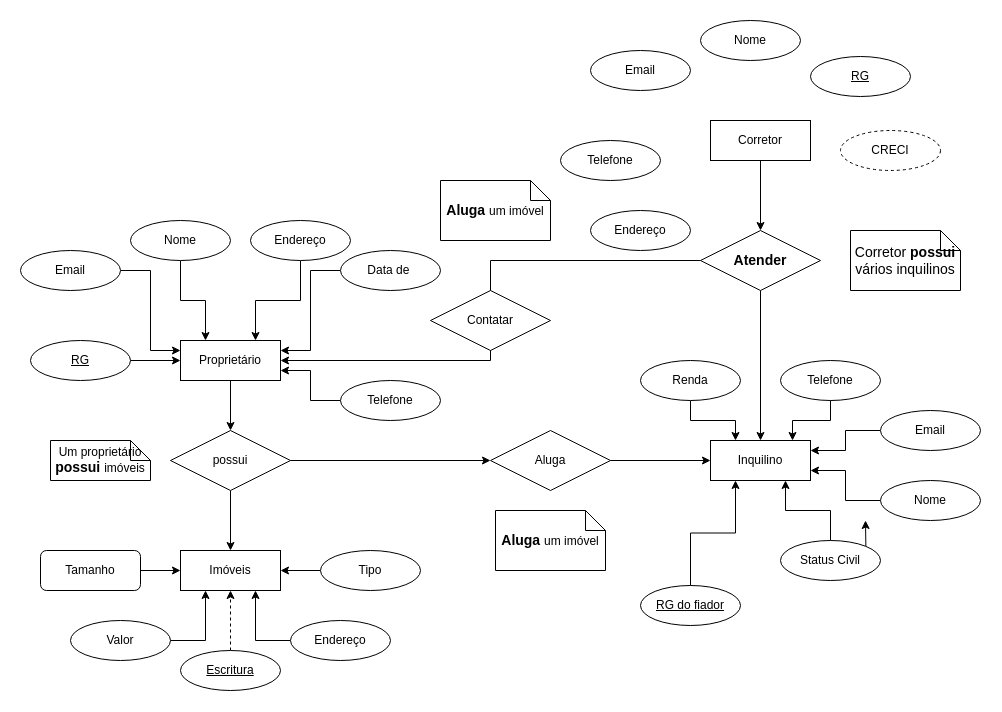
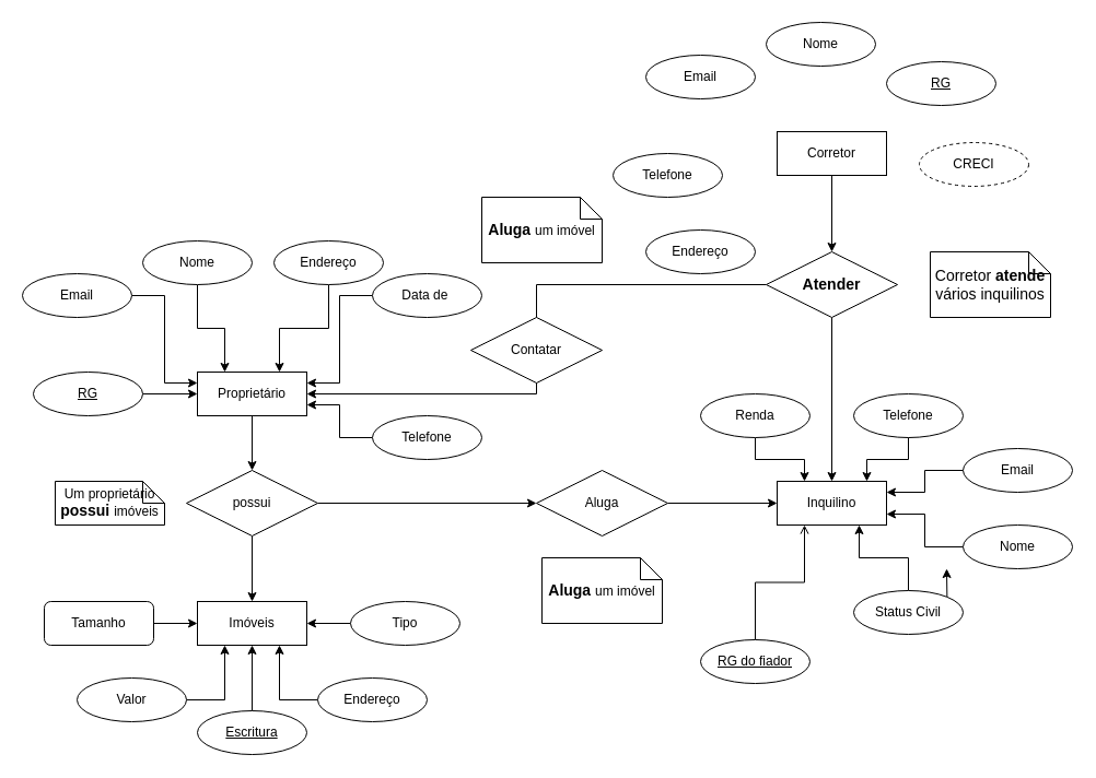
  <mxCell id="0" />
  <mxCell id="1" parent="0" />
  <mxCell id="2" style="edgeStyle=orthogonalEdgeStyle;rounded=0;orthogonalLoop=1;jettySize=auto;html=1;entryX=0.5;entryY=0;entryDx=0;entryDy=0;" edge="1" parent="1" source="3" target="8"><mxGeometry relative="1" as="geometry" /></mxCell>
  <mxCell id="3" value="Proprietá&lt;span style=&quot;background-color: transparent; color: light-dark(rgb(0, 0, 0), rgb(255, 255, 255));&quot;&gt;rio&lt;/span&gt;" style="whiteSpace=wrap;html=1;align=center;" vertex="1" parent="1"><mxGeometry x="180" y="340" width="100" height="40" as="geometry" /></mxCell>
  <mxCell id="4" value="Um proprietário &lt;b&gt;&lt;font style=&quot;font-size: 14px;&quot;&gt;possui &lt;/font&gt;&lt;/b&gt;imóveis" style="shape=note;size=20;whiteSpace=wrap;html=1;" vertex="1" parent="1"><mxGeometry x="50" y="440" width="100" height="40" as="geometry" /></mxCell>
  <mxCell id="5" value="Imóveis" style="whiteSpace=wrap;html=1;align=center;" vertex="1" parent="1"><mxGeometry x="180" y="550" width="100" height="40" as="geometry" /></mxCell>
  <mxCell id="6" value="" style="edgeStyle=orthogonalEdgeStyle;rounded=0;orthogonalLoop=1;jettySize=auto;html=1;" edge="1" parent="1" source="8" target="5"><mxGeometry relative="1" as="geometry" /></mxCell>
  <mxCell id="7" style="edgeStyle=orthogonalEdgeStyle;rounded=0;orthogonalLoop=1;jettySize=auto;html=1;entryX=0;entryY=0.5;entryDx=0;entryDy=0;" edge="1" parent="1" source="8" target="30"><mxGeometry relative="1" as="geometry" /></mxCell>
  <mxCell id="8" value="possui" style="shape=rhombus;perimeter=rhombusPerimeter;whiteSpace=wrap;html=1;align=center;" vertex="1" parent="1"><mxGeometry x="170" y="430" width="120" height="60" as="geometry" /></mxCell>
  <mxCell id="9" style="edgeStyle=orthogonalEdgeStyle;rounded=0;orthogonalLoop=1;jettySize=auto;html=1;entryX=0;entryY=0.5;entryDx=0;entryDy=0;" edge="1" parent="1" source="10" target="3"><mxGeometry relative="1" as="geometry" /></mxCell>
  <mxCell id="10" value="RG" style="ellipse;whiteSpace=wrap;html=1;align=center;fontStyle=4;" vertex="1" parent="1"><mxGeometry x="30" y="340" width="100" height="40" as="geometry" /></mxCell>
  <mxCell id="11" value="" style="edgeStyle=orthogonalEdgeStyle;rounded=0;orthogonalLoop=1;jettySize=auto;html=1;entryX=0.25;entryY=0;entryDx=0;entryDy=0;" edge="1" parent="1" source="12" target="3"><mxGeometry relative="1" as="geometry" /></mxCell>
  <mxCell id="12" value="Nome" style="ellipse;whiteSpace=wrap;html=1;align=center;" vertex="1" parent="1"><mxGeometry x="130" y="220" width="100" height="40" as="geometry" /></mxCell>
  <mxCell id="13" style="edgeStyle=orthogonalEdgeStyle;rounded=0;orthogonalLoop=1;jettySize=auto;html=1;entryX=1;entryY=0.25;entryDx=0;entryDy=0;" edge="1" parent="1" source="14" target="3"><mxGeometry relative="1" as="geometry" /></mxCell>
  <mxCell id="14" value="Data de&amp;nbsp;" style="ellipse;whiteSpace=wrap;html=1;align=center;" vertex="1" parent="1"><mxGeometry x="340" y="250" width="100" height="40" as="geometry" /></mxCell>
  <mxCell id="15" style="edgeStyle=orthogonalEdgeStyle;rounded=0;orthogonalLoop=1;jettySize=auto;html=1;entryX=1;entryY=0.75;entryDx=0;entryDy=0;" edge="1" parent="1" source="16" target="3"><mxGeometry relative="1" as="geometry" /></mxCell>
  <mxCell id="16" value="Telefone" style="ellipse;whiteSpace=wrap;html=1;align=center;" vertex="1" parent="1"><mxGeometry x="340" y="380" width="100" height="40" as="geometry" /></mxCell>
  <mxCell id="17" style="edgeStyle=orthogonalEdgeStyle;rounded=0;orthogonalLoop=1;jettySize=auto;html=1;entryX=0;entryY=0.25;entryDx=0;entryDy=0;" edge="1" parent="1" source="18" target="3"><mxGeometry relative="1" as="geometry" /></mxCell>
  <mxCell id="18" value="Email" style="ellipse;whiteSpace=wrap;html=1;align=center;" vertex="1" parent="1"><mxGeometry x="20" y="250" width="100" height="40" as="geometry" /></mxCell>
  <mxCell id="19" style="edgeStyle=orthogonalEdgeStyle;rounded=0;orthogonalLoop=1;jettySize=auto;html=1;entryX=0.75;entryY=0;entryDx=0;entryDy=0;" edge="1" parent="1" source="20" target="3"><mxGeometry relative="1" as="geometry" /></mxCell>
  <mxCell id="20" value="Endereço" style="ellipse;whiteSpace=wrap;html=1;align=center;" vertex="1" parent="1"><mxGeometry x="250" y="220" width="100" height="40" as="geometry" /></mxCell>
  <mxCell id="21" style="edgeStyle=orthogonalEdgeStyle;rounded=0;orthogonalLoop=1;jettySize=auto;html=1;entryX=0.75;entryY=1;entryDx=0;entryDy=0;" edge="1" parent="1" source="22" target="5"><mxGeometry relative="1" as="geometry" /></mxCell>
  <mxCell id="22" value="Endereço" style="ellipse;whiteSpace=wrap;html=1;align=center;" vertex="1" parent="1"><mxGeometry x="290" y="620" width="100" height="40" as="geometry" /></mxCell>
  <mxCell id="23" style="edgeStyle=orthogonalEdgeStyle;rounded=0;orthogonalLoop=1;jettySize=auto;html=1;entryX=0.25;entryY=1;entryDx=0;entryDy=0;" edge="1" parent="1" source="24" target="5"><mxGeometry relative="1" as="geometry" /></mxCell>
  <mxCell id="24" value="Valor" style="ellipse;whiteSpace=wrap;html=1;align=center;" vertex="1" parent="1"><mxGeometry x="70" y="620" width="100" height="40" as="geometry" /></mxCell>
  <mxCell id="25" style="edgeStyle=orthogonalEdgeStyle;rounded=0;orthogonalLoop=1;jettySize=auto;html=1;entryX=1;entryY=0.5;entryDx=0;entryDy=0;" edge="1" parent="1" source="26" target="5"><mxGeometry relative="1" as="geometry" /></mxCell>
  <mxCell id="26" value="Tipo" style="ellipse;whiteSpace=wrap;html=1;align=center;" vertex="1" parent="1"><mxGeometry x="320" y="550" width="100" height="40" as="geometry" /></mxCell>
  <mxCell id="27" style="edgeStyle=orthogonalEdgeStyle;rounded=0;orthogonalLoop=1;jettySize=auto;html=1;" edge="1" parent="1" source="28" target="5"><mxGeometry relative="1" as="geometry" /></mxCell>
  <mxCell id="28" value="Tamanho" style="whiteSpace=wrap;html=1;align=center;rounded=1;" vertex="1" parent="1"><mxGeometry x="40" y="550" width="100" height="40" as="geometry" /></mxCell>
  <mxCell id="29" style="edgeStyle=orthogonalEdgeStyle;rounded=0;orthogonalLoop=1;jettySize=auto;html=1;entryX=0;entryY=0.5;entryDx=0;entryDy=0;" edge="1" parent="1" source="30" target="32"><mxGeometry relative="1" as="geometry" /></mxCell>
  <mxCell id="30" value="Aluga" style="shape=rhombus;perimeter=rhombusPerimeter;whiteSpace=wrap;html=1;align=center;" vertex="1" parent="1"><mxGeometry x="490" y="430" width="120" height="60" as="geometry" /></mxCell>
  <mxCell id="31" value="&lt;b&gt;&lt;font style=&quot;font-size: 14px;&quot;&gt;Aluga &lt;/font&gt;&lt;/b&gt;um imóvel" style="shape=note;size=20;whiteSpace=wrap;html=1;" vertex="1" parent="1"><mxGeometry x="495" y="510" width="110" height="60" as="geometry" /></mxCell>
  <mxCell id="32" value="Inquilino" style="whiteSpace=wrap;html=1;align=center;" vertex="1" parent="1"><mxGeometry x="710" y="440" width="100" height="40" as="geometry" /></mxCell>
  <mxCell id="33" style="edgeStyle=orthogonalEdgeStyle;rounded=0;orthogonalLoop=1;jettySize=auto;html=1;entryX=0.25;entryY=0;entryDx=0;entryDy=0;" edge="1" parent="1" source="34" target="32"><mxGeometry relative="1" as="geometry" /></mxCell>
  <mxCell id="34" value="Renda" style="ellipse;whiteSpace=wrap;html=1;align=center;" vertex="1" parent="1"><mxGeometry x="640" y="360" width="100" height="40" as="geometry" /></mxCell>
  <mxCell id="35" value="Telefone" style="ellipse;whiteSpace=wrap;html=1;align=center;" vertex="1" parent="1"><mxGeometry x="780" y="360" width="100" height="40" as="geometry" /></mxCell>
  <mxCell id="36" style="edgeStyle=orthogonalEdgeStyle;rounded=0;orthogonalLoop=1;jettySize=auto;html=1;exitX=1;exitY=0;exitDx=0;exitDy=0;" edge="1" parent="1" source="38"><mxGeometry relative="1" as="geometry"><mxPoint x="865" y="520" as="targetPoint" /></mxGeometry></mxCell>
  <mxCell id="37" style="edgeStyle=orthogonalEdgeStyle;rounded=0;orthogonalLoop=1;jettySize=auto;html=1;entryX=0.75;entryY=1;entryDx=0;entryDy=0;" edge="1" parent="1" source="38" target="32"><mxGeometry relative="1" as="geometry" /></mxCell>
  <mxCell id="38" value="Status Civil" style="ellipse;whiteSpace=wrap;html=1;align=center;" vertex="1" parent="1"><mxGeometry x="780" y="540" width="100" height="40" as="geometry" /></mxCell>
  <mxCell id="39" style="edgeStyle=orthogonalEdgeStyle;rounded=0;orthogonalLoop=1;jettySize=auto;html=1;entryX=1;entryY=0.25;entryDx=0;entryDy=0;" edge="1" parent="1" source="40" target="32"><mxGeometry relative="1" as="geometry" /></mxCell>
  <mxCell id="40" value="Email" style="ellipse;whiteSpace=wrap;html=1;align=center;" vertex="1" parent="1"><mxGeometry x="880" y="410" width="100" height="40" as="geometry" /></mxCell>
  <mxCell id="41" style="edgeStyle=orthogonalEdgeStyle;rounded=0;orthogonalLoop=1;jettySize=auto;html=1;entryX=1;entryY=0.75;entryDx=0;entryDy=0;" edge="1" parent="1" source="42" target="32"><mxGeometry relative="1" as="geometry" /></mxCell>
  <mxCell id="42" value="Nome" style="ellipse;whiteSpace=wrap;html=1;align=center;" vertex="1" parent="1"><mxGeometry x="880" y="480" width="100" height="40" as="geometry" /></mxCell>
- <mxCell id="43" style="edgeStyle=orthogonalEdgeStyle;rounded=0;orthogonalLoop=1;jettySize=auto;html=1;entryX=0.5;entryY=1;entryDx=0;entryDy=0;dashed=1;" edge="1" parent="1" source="44" target="5"><mxGeometry relative="1" as="geometry" /></mxCell>
+ <mxCell id="43" style="edgeStyle=orthogonalEdgeStyle;rounded=0;orthogonalLoop=1;jettySize=auto;html=1;entryX=0.5;entryY=1;entryDx=0;entryDy=0;" edge="1" parent="1" source="44" target="5"><mxGeometry relative="1" as="geometry" /></mxCell>
  <mxCell id="44" value="Escritura" style="ellipse;whiteSpace=wrap;html=1;align=center;fontStyle=4;" vertex="1" parent="1"><mxGeometry x="180" y="650" width="100" height="40" as="geometry" /></mxCell>
  <mxCell id="45" style="edgeStyle=orthogonalEdgeStyle;rounded=0;orthogonalLoop=1;jettySize=auto;html=1;entryX=0.5;entryY=0;entryDx=0;entryDy=0;" edge="1" parent="1" source="46" target="50"><mxGeometry relative="1" as="geometry" /></mxCell>
  <mxCell id="46" value="Corretor" style="whiteSpace=wrap;html=1;align=center;" vertex="1" parent="1"><mxGeometry x="710" y="120" width="100" height="40" as="geometry" /></mxCell>
- <mxCell id="47" value="&lt;span style=&quot;font-size: 14px;&quot;&gt;Corretor &lt;b&gt;possui &lt;/b&gt;vários inquilinos&lt;/span&gt;" style="shape=note;size=20;whiteSpace=wrap;html=1;" vertex="1" parent="1"><mxGeometry x="850" y="230" width="110" height="60" as="geometry" /></mxCell>
+ <mxCell id="47" value="&lt;span style=&quot;font-size: 14px;&quot;&gt;Corretor &lt;b&gt;atende &lt;/b&gt;vários inquilinos&lt;/span&gt;" style="shape=note;size=20;whiteSpace=wrap;html=1;" vertex="1" parent="1"><mxGeometry x="850" y="230" width="110" height="60" as="geometry" /></mxCell>
  <mxCell id="48" style="edgeStyle=orthogonalEdgeStyle;rounded=0;orthogonalLoop=1;jettySize=auto;html=1;entryX=0.5;entryY=0;entryDx=0;entryDy=0;" edge="1" parent="1" source="50" target="32"><mxGeometry relative="1" as="geometry" /></mxCell>
  <mxCell id="49" style="edgeStyle=orthogonalEdgeStyle;rounded=0;orthogonalLoop=1;jettySize=auto;html=1;entryX=1;entryY=0.5;entryDx=0;entryDy=0;" edge="1" parent="1" source="50" target="3"><mxGeometry relative="1" as="geometry" /></mxCell>
  <mxCell id="50" value="&lt;b&gt;&lt;font style=&quot;font-size: 14px;&quot;&gt;Atender&lt;/font&gt;&lt;/b&gt;" style="shape=rhombus;perimeter=rhombusPerimeter;whiteSpace=wrap;html=1;align=center;" vertex="1" parent="1"><mxGeometry x="700" y="230" width="120" height="60" as="geometry" /></mxCell>
  <mxCell id="51" style="edgeStyle=orthogonalEdgeStyle;rounded=0;orthogonalLoop=1;jettySize=auto;html=1;entryX=0.82;entryY=0;entryDx=0;entryDy=0;entryPerimeter=0;" edge="1" parent="1" source="35" target="32"><mxGeometry relative="1" as="geometry" /></mxCell>
  <mxCell id="52" value="Te&lt;span style=&quot;color: rgba(0, 0, 0, 0); font-family: monospace; font-size: 0px; text-align: start; text-wrap-mode: nowrap;&quot;&gt;%3CmxGraphModel%3E%3Croot%3E%3CmxCell%20id%3D%220%22%2F%3E%3CmxCell%20id%3D%221%22%20parent%3D%220%22%2F%3E%3CmxCell%20id%3D%222%22%20value%3D%22Nome%22%20style%3D%22ellipse%3BwhiteSpace%3Dwrap%3Bhtml%3D1%3Balign%3Dcenter%3B%22%20vertex%3D%221%22%20parent%3D%221%22%3E%3CmxGeometry%20x%3D%22700%22%20y%3D%22-640%22%20width%3D%22100%22%20height%3D%2240%22%20as%3D%22geometry%22%2F%3E%3C%2FmxCell%3E%3C%2Froot%3E%3C%2FmxGraphModel%3E&lt;/span&gt;lefone" style="ellipse;whiteSpace=wrap;html=1;align=center;" vertex="1" parent="1"><mxGeometry x="560" y="140" width="100" height="40" as="geometry" /></mxCell>
  <mxCell id="53" value="Email" style="ellipse;whiteSpace=wrap;html=1;align=center;" vertex="1" parent="1"><mxGeometry x="590" y="50" width="100" height="40" as="geometry" /></mxCell>
  <mxCell id="54" value="Nome" style="ellipse;whiteSpace=wrap;html=1;align=center;" vertex="1" parent="1"><mxGeometry x="700" y="20" width="100" height="40" as="geometry" /></mxCell>
- <mxCell id="55" style="edgeStyle=orthogonalEdgeStyle;rounded=0;orthogonalLoop=1;jettySize=auto;html=1;entryX=0.25;entryY=1;entryDx=0;entryDy=0;" edge="1" parent="1" source="56" target="32"><mxGeometry relative="1" as="geometry" /></mxCell>
+ <mxCell id="55" style="edgeStyle=orthogonalEdgeStyle;rounded=0;orthogonalLoop=1;jettySize=auto;html=1;entryX=0.25;entryY=1;entryDx=0;entryDy=0;endArrow=open;" edge="1" parent="1" source="56" target="32"><mxGeometry relative="1" as="geometry" /></mxCell>
  <mxCell id="56" value="RG do fiador" style="ellipse;whiteSpace=wrap;html=1;align=center;fontStyle=4;" vertex="1" parent="1"><mxGeometry x="640" y="585" width="100" height="40" as="geometry" /></mxCell>
  <mxCell id="57" value="RG" style="ellipse;whiteSpace=wrap;html=1;align=center;fontStyle=4;" vertex="1" parent="1"><mxGeometry x="810" y="56" width="100" height="40" as="geometry" /></mxCell>
  <mxCell id="58" value="CRECI" style="ellipse;whiteSpace=wrap;html=1;align=center;dashed=1;" vertex="1" parent="1"><mxGeometry x="840" y="130" width="100" height="40" as="geometry" /></mxCell>
  <mxCell id="59" value="Endereço" style="ellipse;whiteSpace=wrap;html=1;align=center;" vertex="1" parent="1"><mxGeometry x="590" y="210" width="100" height="40" as="geometry" /></mxCell>
  <mxCell id="60" value="Contatar" style="shape=rhombus;perimeter=rhombusPerimeter;whiteSpace=wrap;html=1;align=center;" vertex="1" parent="1"><mxGeometry x="430" y="290" width="120" height="60" as="geometry" /></mxCell>
  <mxCell id="61" value="&lt;b&gt;&lt;font style=&quot;font-size: 14px;&quot;&gt;Aluga &lt;/font&gt;&lt;/b&gt;um imóvel" style="shape=note;size=20;whiteSpace=wrap;html=1;" vertex="1" parent="1"><mxGeometry x="440" y="180" width="110" height="60" as="geometry" /></mxCell>
